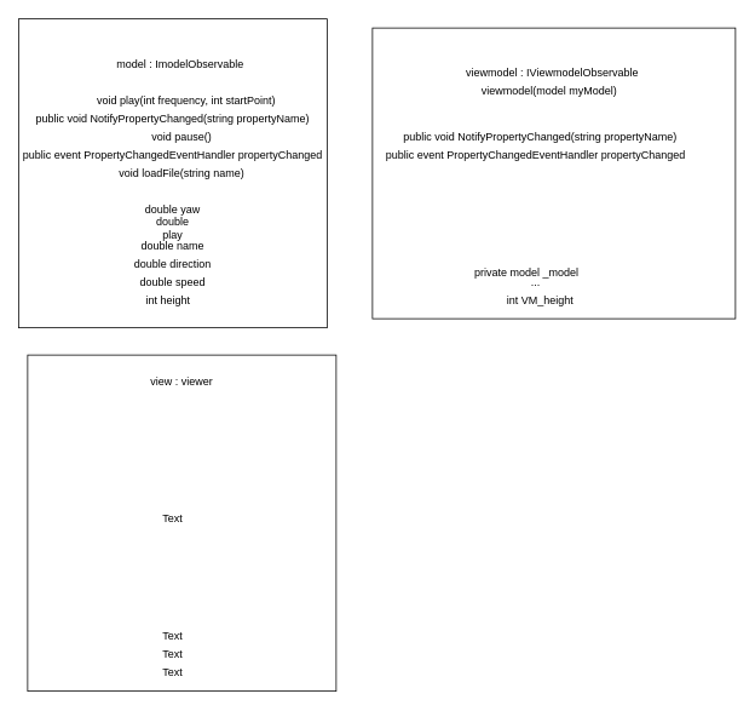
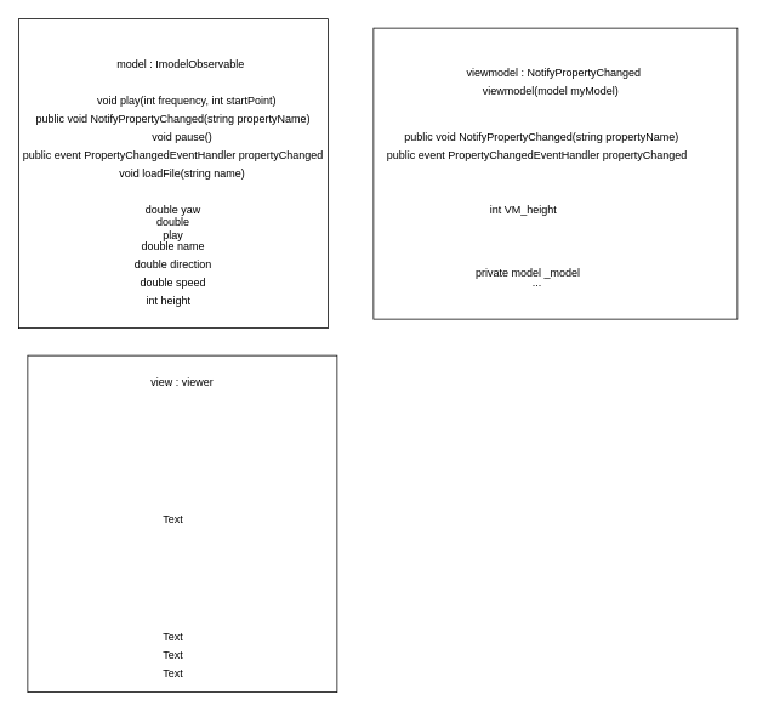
  <mxCell id="0" />
  <mxCell id="1" parent="0" />
  <mxCell id="2" value="" style="rounded=0;whiteSpace=wrap;html=1;" vertex="1" parent="1"><mxGeometry x="410" y="30" width="400" height="320" as="geometry" /></mxCell>
  <mxCell id="3" value="" style="whiteSpace=wrap;html=1;aspect=fixed;" vertex="1" parent="1"><mxGeometry x="20" y="20" width="340" height="340" as="geometry" /></mxCell>
  <mxCell id="4" value="model : ImodelObservable&amp;nbsp;" style="text;html=1;strokeColor=none;fillColor=none;align=center;verticalAlign=middle;whiteSpace=wrap;rounded=0;" vertex="1" parent="1"><mxGeometry x="100" y="40" width="200" height="60" as="geometry" /></mxCell>
- <mxCell id="5" value="viewmodel : IViewmodelObservable&amp;nbsp;" style="text;html=1;strokeColor=none;fillColor=none;align=center;verticalAlign=middle;whiteSpace=wrap;rounded=0;" vertex="1" parent="1"><mxGeometry x="510" y="50" width="200" height="60" as="geometry" /></mxCell>
+ <mxCell id="5" value="viewmodel : NotifyPropertyChanged&amp;nbsp;" style="text;html=1;strokeColor=none;fillColor=none;align=center;verticalAlign=middle;whiteSpace=wrap;rounded=0;" vertex="1" parent="1"><mxGeometry x="510" y="50" width="200" height="60" as="geometry" /></mxCell>
  <mxCell id="6" value="void play(int frequency, int startPoint)" style="text;html=1;strokeColor=none;fillColor=none;align=center;verticalAlign=middle;whiteSpace=wrap;rounded=0;" vertex="1" parent="1"><mxGeometry x="90" y="100" width="230" height="20" as="geometry" /></mxCell>
  <mxCell id="7" value="void pause()" style="text;html=1;strokeColor=none;fillColor=none;align=center;verticalAlign=middle;whiteSpace=wrap;rounded=0;" vertex="1" parent="1"><mxGeometry x="110" y="140" width="180" height="20" as="geometry" /></mxCell>
  <mxCell id="8" value="void loadFile(string name)" style="text;html=1;strokeColor=none;fillColor=none;align=center;verticalAlign=middle;whiteSpace=wrap;rounded=0;" vertex="1" parent="1"><mxGeometry x="110" y="180" width="180" height="20" as="geometry" /></mxCell>
  <mxCell id="9" value="double play" style="text;html=1;strokeColor=none;fillColor=none;align=center;verticalAlign=middle;whiteSpace=wrap;rounded=0;" vertex="1" parent="1"><mxGeometry x="160" y="240" width="60" height="20" as="geometry" /></mxCell>
  <mxCell id="10" value="double name" style="text;html=1;strokeColor=none;fillColor=none;align=center;verticalAlign=middle;whiteSpace=wrap;rounded=0;" vertex="1" parent="1"><mxGeometry x="120" y="260" width="140" height="20" as="geometry" /></mxCell>
  <mxCell id="11" value="double direction" style="text;html=1;strokeColor=none;fillColor=none;align=center;verticalAlign=middle;whiteSpace=wrap;rounded=0;" vertex="1" parent="1"><mxGeometry x="140" y="280" width="100" height="20" as="geometry" /></mxCell>
  <mxCell id="12" value="double speed" style="text;html=1;strokeColor=none;fillColor=none;align=center;verticalAlign=middle;whiteSpace=wrap;rounded=0;" vertex="1" parent="1"><mxGeometry x="150" y="300" width="80" height="20" as="geometry" /></mxCell>
  <mxCell id="13" value="int height" style="text;html=1;strokeColor=none;fillColor=none;align=center;verticalAlign=middle;whiteSpace=wrap;rounded=0;" vertex="1" parent="1"><mxGeometry x="80" y="320" width="210" height="20" as="geometry" /></mxCell>
  <mxCell id="14" value="double yaw" style="text;html=1;strokeColor=none;fillColor=none;align=center;verticalAlign=middle;whiteSpace=wrap;rounded=0;" vertex="1" parent="1"><mxGeometry x="150" y="220" width="80" height="20" as="geometry" /></mxCell>
  <mxCell id="15" value="private model _model" style="text;html=1;strokeColor=none;fillColor=none;align=center;verticalAlign=middle;whiteSpace=wrap;rounded=0;" vertex="1" parent="1"><mxGeometry x="520" y="290" width="120" height="20" as="geometry" /></mxCell>
  <mxCell id="16" value="viewmodel(model myModel)" style="text;html=1;strokeColor=none;fillColor=none;align=center;verticalAlign=middle;whiteSpace=wrap;rounded=0;" vertex="1" parent="1"><mxGeometry x="480" y="90" width="250" height="20" as="geometry" /></mxCell>
  <mxCell id="17" value="..." style="text;html=1;strokeColor=none;fillColor=none;align=center;verticalAlign=middle;whiteSpace=wrap;rounded=0;" vertex="1" parent="1"><mxGeometry x="570" y="300" width="40" height="20" as="geometry" /></mxCell>
- <mxCell id="18" value="int VM_height" style="text;html=1;strokeColor=none;fillColor=none;align=center;verticalAlign=middle;whiteSpace=wrap;rounded=0;" vertex="1" parent="1"><mxGeometry x="530" y="320" width="130" height="20" as="geometry" /></mxCell>
+ <mxCell id="18" value="int VM_height" style="text;html=1;strokeColor=none;fillColor=none;align=center;verticalAlign=middle;whiteSpace=wrap;rounded=0;" vertex="1" parent="1"><mxGeometry x="510" y="220" width="130" height="20" as="geometry" /></mxCell>
  <mxCell id="19" value="public event PropertyChangedEventHandler propertyChanged" style="text;html=1;strokeColor=none;fillColor=none;align=center;verticalAlign=middle;whiteSpace=wrap;rounded=0;" vertex="1" parent="1"><mxGeometry x="20" y="160" width="340" height="20" as="geometry" /></mxCell>
  <mxCell id="20" value="public void NotifyPropertyChanged(string propertyName)" style="text;html=1;strokeColor=none;fillColor=none;align=center;verticalAlign=middle;whiteSpace=wrap;rounded=0;" vertex="1" parent="1"><mxGeometry x="430" y="140" width="330" height="20" as="geometry" /></mxCell>
  <mxCell id="21" value="public void NotifyPropertyChanged(string propertyName)" style="text;html=1;strokeColor=none;fillColor=none;align=center;verticalAlign=middle;whiteSpace=wrap;rounded=0;" vertex="1" parent="1"><mxGeometry x="25" y="120" width="330" height="20" as="geometry" /></mxCell>
  <mxCell id="22" value="public event PropertyChangedEventHandler propertyChanged" style="text;html=1;strokeColor=none;fillColor=none;align=center;verticalAlign=middle;whiteSpace=wrap;rounded=0;" vertex="1" parent="1"><mxGeometry x="420" y="160" width="340" height="20" as="geometry" /></mxCell>
  <mxCell id="23" value="" style="rounded=0;whiteSpace=wrap;html=1;" vertex="1" parent="1"><mxGeometry y="390" width="340" height="370" as="geometry" x="30" /></mxCell>
  <mxCell id="24" value="Text" style="text;html=1;strokeColor=none;fillColor=none;align=center;verticalAlign=middle;whiteSpace=wrap;rounded=0;" vertex="1" parent="1"><mxGeometry x="170" y="560" width="40" height="20" as="geometry" /></mxCell>
  <mxCell id="25" value="Text" style="text;html=1;strokeColor=none;fillColor=none;align=center;verticalAlign=middle;whiteSpace=wrap;rounded=0;" vertex="1" parent="1"><mxGeometry x="170" y="710" width="40" height="20" as="geometry" /></mxCell>
  <mxCell id="26" value="Text" style="text;html=1;strokeColor=none;fillColor=none;align=center;verticalAlign=middle;whiteSpace=wrap;rounded=0;" vertex="1" parent="1"><mxGeometry x="170" y="690" width="40" height="20" as="geometry" /></mxCell>
  <mxCell id="27" value="Text" style="text;html=1;strokeColor=none;fillColor=none;align=center;verticalAlign=middle;whiteSpace=wrap;rounded=0;" vertex="1" parent="1"><mxGeometry x="170" y="730" width="40" height="20" as="geometry" /></mxCell>
  <mxCell id="28" value="view : viewer" style="text;html=1;strokeColor=none;fillColor=none;align=center;verticalAlign=middle;whiteSpace=wrap;rounded=0;" vertex="1" parent="1"><mxGeometry x="110" y="410" width="180" height="20" as="geometry" /></mxCell>
